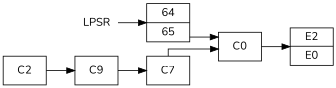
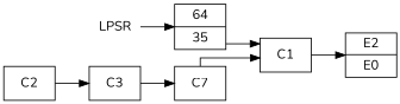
  digraph {
    fontname=Nunito
    rankdir=LR
    splines=ortho
    node [fontname=Nunito shape=box]
    edge [fontname=Nunito]
    n1 [label=LPSR shape=none]
-   n2 [label="64|65" shape=record]
-   C1 [label=C0]
+   n2 [label="64|35" shape=record]
+   C1
    C2
-   C3 [label=C9]
+   C3
    n6 [label=C7]
    n7 [label="E2|E0" shape=record]
    n1 -> n2
    n2 -> C1
    C1 -> n7
    C2 -> C3
    C3 -> n6
    n6 -> C1
  }
